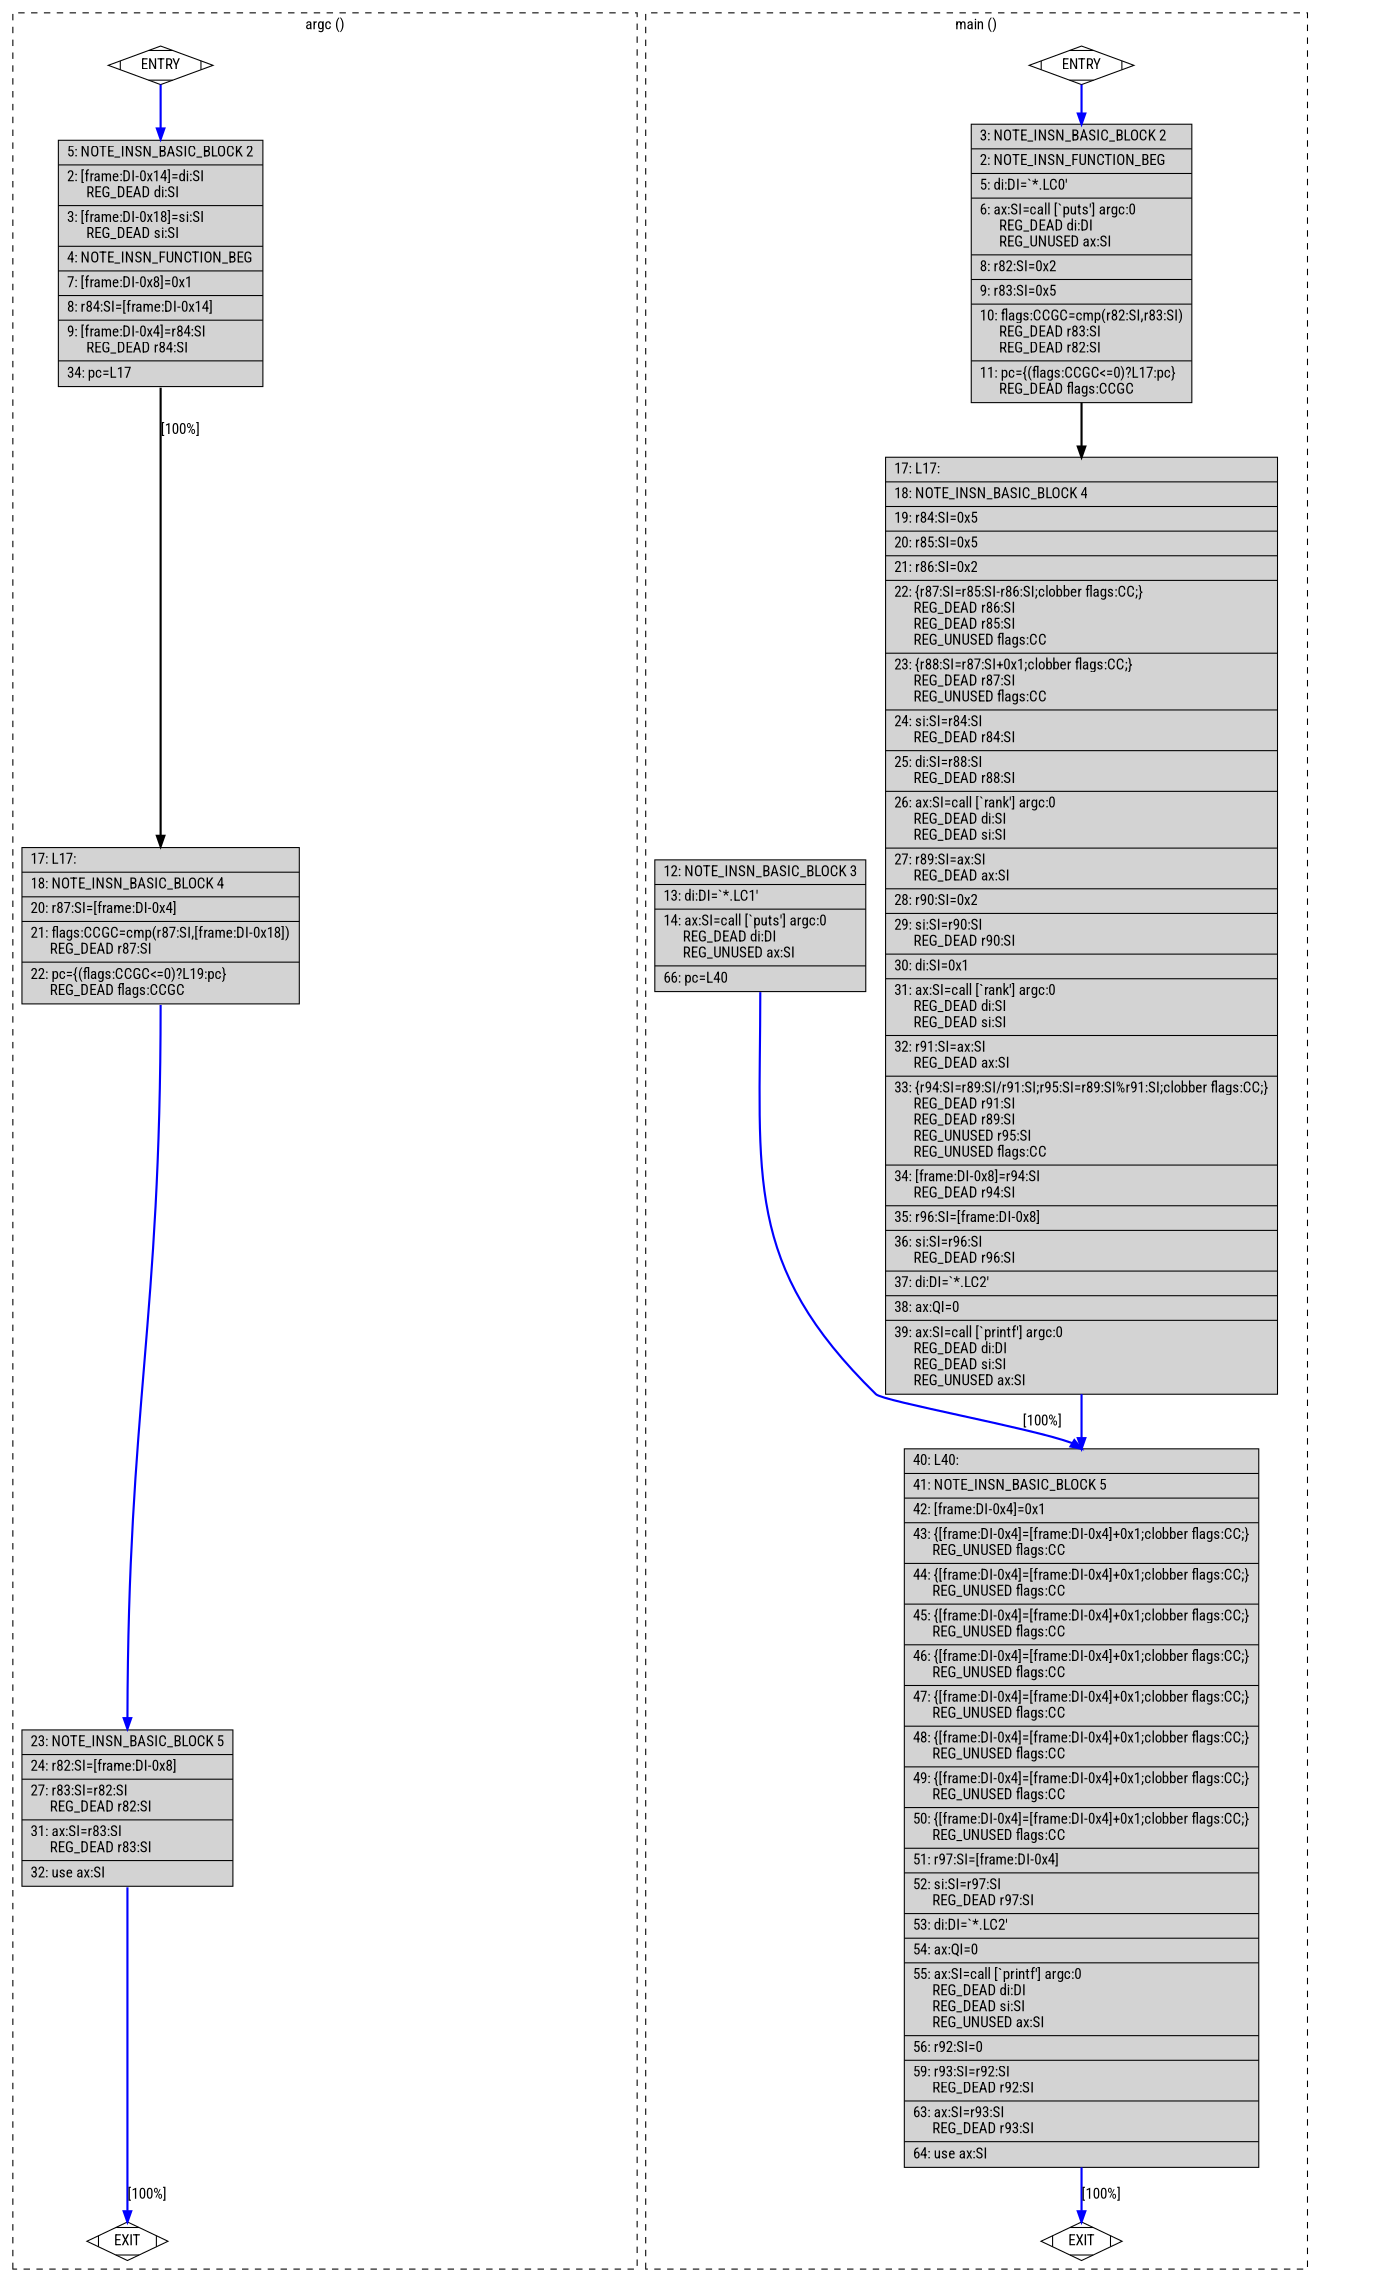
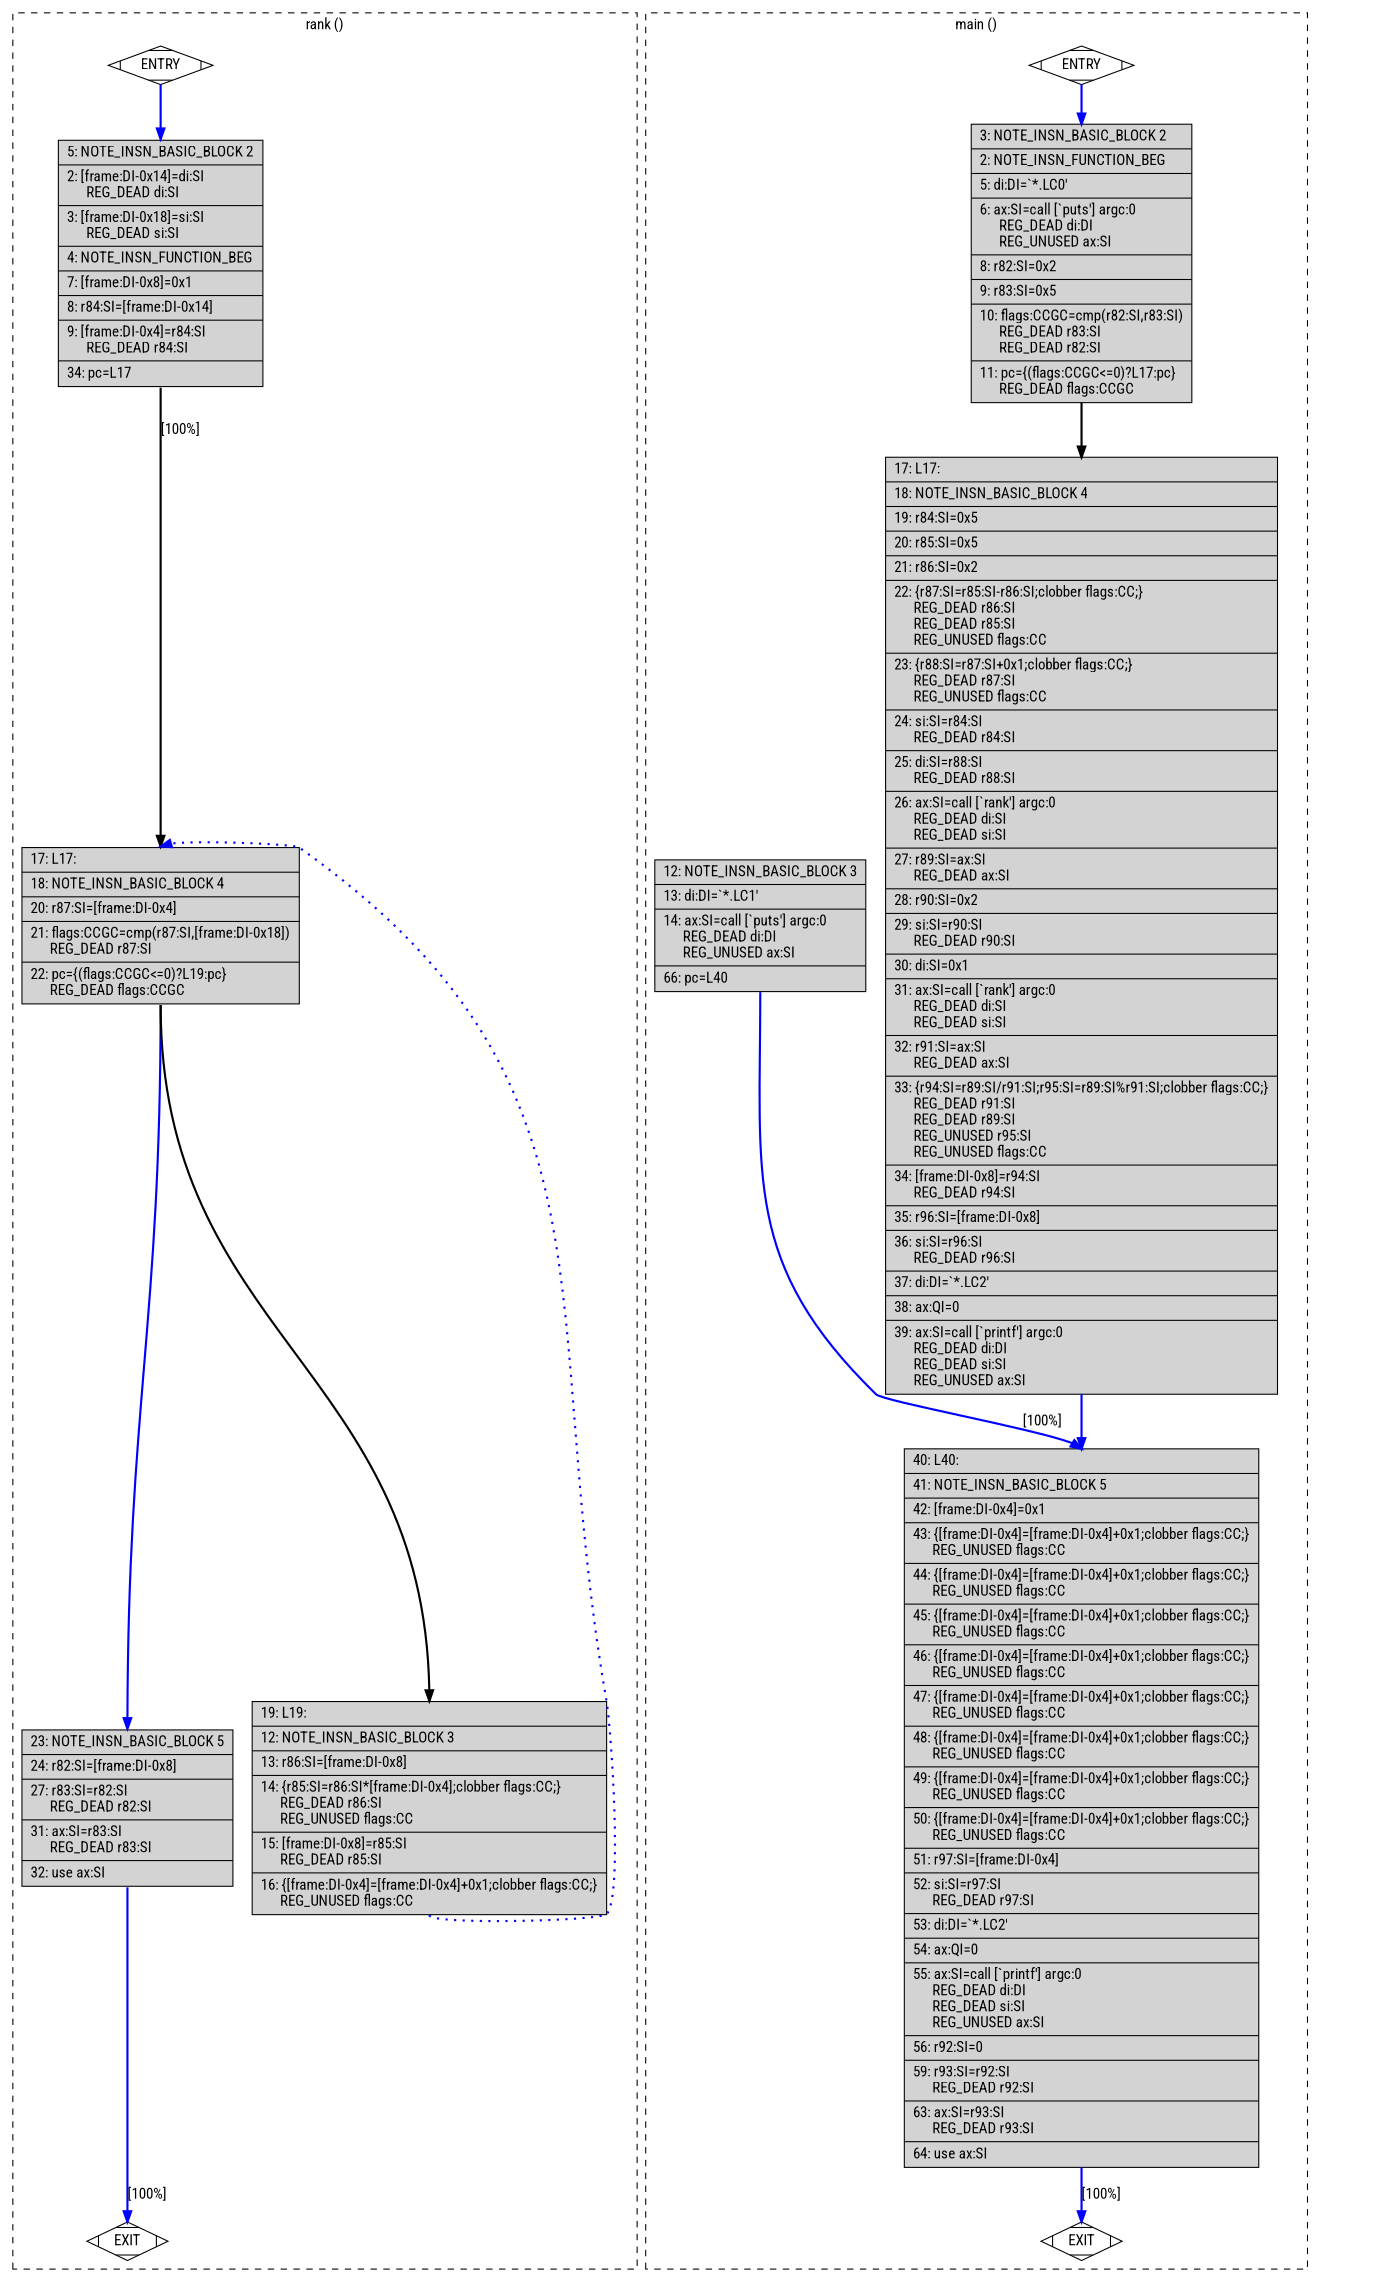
  digraph {
    fontname="Roboto Condensed"
    node [fillcolor=lightgrey fontname="Roboto Condensed" shape=record style=filled]
    edge [color=blue constraint=true fontname="Roboto Condensed" headport=n style="solid,bold" tailport=s weight=100]
    n1 [fillcolor=white label=ENTRY shape=Mdiamond]
    n2 [label="{\ \ \ \ 5:\ NOTE_INSN_BASIC_BLOCK\ 2\l|\ \ \ \ 2:\ [frame:DI-0x14]=di:SI\l\ \ \ \ \ \ REG_DEAD\ di:SI\l|\ \ \ \ 3:\ [frame:DI-0x18]=si:SI\l\ \ \ \ \ \ REG_DEAD\ si:SI\l|\ \ \ \ 4:\ NOTE_INSN_FUNCTION_BEG\l|\ \ \ \ 7:\ [frame:DI-0x8]=0x1\l|\ \ \ \ 8:\ r84:SI=[frame:DI-0x14]\l|\ \ \ \ 9:\ [frame:DI-0x4]=r84:SI\l\ \ \ \ \ \ REG_DEAD\ r84:SI\l|\ \ \ 34:\ pc=L17\l}"]
    n3 [fillcolor=white label=EXIT shape=Mdiamond]
    n4 [label="{\ \ \ 17:\ L17:\l|\ \ \ 18:\ NOTE_INSN_BASIC_BLOCK\ 4\l|\ \ \ 20:\ r87:SI=[frame:DI-0x4]\l|\ \ \ 21:\ flags:CCGC=cmp(r87:SI,[frame:DI-0x18])\l\ \ \ \ \ \ REG_DEAD\ r87:SI\l|\ \ \ 22:\ pc=\{(flags:CCGC\<=0)?L19:pc\}\l\ \ \ \ \ \ REG_DEAD\ flags:CCGC\l}"]
    n5 [label="{\ \ \ 23:\ NOTE_INSN_BASIC_BLOCK\ 5\l|\ \ \ 24:\ r82:SI=[frame:DI-0x8]\l|\ \ \ 27:\ r83:SI=r82:SI\l\ \ \ \ \ \ REG_DEAD\ r82:SI\l|\ \ \ 31:\ ax:SI=r83:SI\l\ \ \ \ \ \ REG_DEAD\ r83:SI\l|\ \ \ 32:\ use\ ax:SI\l}"]
+   n6 [label="{\ \ \ 19:\ L19:\l|\ \ \ 12:\ NOTE_INSN_BASIC_BLOCK\ 3\l|\ \ \ 13:\ r86:SI=[frame:DI-0x8]\l|\ \ \ 14:\ \{r85:SI=r86:SI*[frame:DI-0x4];clobber\ flags:CC;\}\l\ \ \ \ \ \ REG_DEAD\ r86:SI\l\ \ \ \ \ \ REG_UNUSED\ flags:CC\l|\ \ \ 15:\ [frame:DI-0x8]=r85:SI\l\ \ \ \ \ \ REG_DEAD\ r85:SI\l|\ \ \ 16:\ \{[frame:DI-0x4]=[frame:DI-0x4]+0x1;clobber\ flags:CC;\}\l\ \ \ \ \ \ REG_UNUSED\ flags:CC\l}"]
    n7 [fillcolor=white label=ENTRY shape=Mdiamond]
    n8 [label="{\ \ \ \ 3:\ NOTE_INSN_BASIC_BLOCK\ 2\l|\ \ \ \ 2:\ NOTE_INSN_FUNCTION_BEG\l|\ \ \ \ 5:\ di:DI=`*.LC0'\l|\ \ \ \ 6:\ ax:SI=call\ [`puts']\ argc:0\l\ \ \ \ \ \ REG_DEAD\ di:DI\l\ \ \ \ \ \ REG_UNUSED\ ax:SI\l|\ \ \ \ 8:\ r82:SI=0x2\l|\ \ \ \ 9:\ r83:SI=0x5\l|\ \ \ 10:\ flags:CCGC=cmp(r82:SI,r83:SI)\l\ \ \ \ \ \ REG_DEAD\ r83:SI\l\ \ \ \ \ \ REG_DEAD\ r82:SI\l|\ \ \ 11:\ pc=\{(flags:CCGC\<=0)?L17:pc\}\l\ \ \ \ \ \ REG_DEAD\ flags:CCGC\l}"]
    n9 [fillcolor=white label=EXIT shape=Mdiamond]
    n10 [label="{\ \ \ 17:\ L17:\l|\ \ \ 18:\ NOTE_INSN_BASIC_BLOCK\ 4\l|\ \ \ 19:\ r84:SI=0x5\l|\ \ \ 20:\ r85:SI=0x5\l|\ \ \ 21:\ r86:SI=0x2\l|\ \ \ 22:\ \{r87:SI=r85:SI-r86:SI;clobber\ flags:CC;\}\l\ \ \ \ \ \ REG_DEAD\ r86:SI\l\ \ \ \ \ \ REG_DEAD\ r85:SI\l\ \ \ \ \ \ REG_UNUSED\ flags:CC\l|\ \ \ 23:\ \{r88:SI=r87:SI+0x1;clobber\ flags:CC;\}\l\ \ \ \ \ \ REG_DEAD\ r87:SI\l\ \ \ \ \ \ REG_UNUSED\ flags:CC\l|\ \ \ 24:\ si:SI=r84:SI\l\ \ \ \ \ \ REG_DEAD\ r84:SI\l|\ \ \ 25:\ di:SI=r88:SI\l\ \ \ \ \ \ REG_DEAD\ r88:SI\l|\ \ \ 26:\ ax:SI=call\ [`rank']\ argc:0\l\ \ \ \ \ \ REG_DEAD\ di:SI\l\ \ \ \ \ \ REG_DEAD\ si:SI\l|\ \ \ 27:\ r89:SI=ax:SI\l\ \ \ \ \ \ REG_DEAD\ ax:SI\l|\ \ \ 28:\ r90:SI=0x2\l|\ \ \ 29:\ si:SI=r90:SI\l\ \ \ \ \ \ REG_DEAD\ r90:SI\l|\ \ \ 30:\ di:SI=0x1\l|\ \ \ 31:\ ax:SI=call\ [`rank']\ argc:0\l\ \ \ \ \ \ REG_DEAD\ di:SI\l\ \ \ \ \ \ REG_DEAD\ si:SI\l|\ \ \ 32:\ r91:SI=ax:SI\l\ \ \ \ \ \ REG_DEAD\ ax:SI\l|\ \ \ 33:\ \{r94:SI=r89:SI/r91:SI;r95:SI=r89:SI%r91:SI;clobber\ flags:CC;\}\l\ \ \ \ \ \ REG_DEAD\ r91:SI\l\ \ \ \ \ \ REG_DEAD\ r89:SI\l\ \ \ \ \ \ REG_UNUSED\ r95:SI\l\ \ \ \ \ \ REG_UNUSED\ flags:CC\l|\ \ \ 34:\ [frame:DI-0x8]=r94:SI\l\ \ \ \ \ \ REG_DEAD\ r94:SI\l|\ \ \ 35:\ r96:SI=[frame:DI-0x8]\l|\ \ \ 36:\ si:SI=r96:SI\l\ \ \ \ \ \ REG_DEAD\ r96:SI\l|\ \ \ 37:\ di:DI=`*.LC2'\l|\ \ \ 38:\ ax:QI=0\l|\ \ \ 39:\ ax:SI=call\ [`printf']\ argc:0\l\ \ \ \ \ \ REG_DEAD\ di:DI\l\ \ \ \ \ \ REG_DEAD\ si:SI\l\ \ \ \ \ \ REG_UNUSED\ ax:SI\l}"]
    n11 [label="{\ \ \ 12:\ NOTE_INSN_BASIC_BLOCK\ 3\l|\ \ \ 13:\ di:DI=`*.LC1'\l|\ \ \ 14:\ ax:SI=call\ [`puts']\ argc:0\l\ \ \ \ \ \ REG_DEAD\ di:DI\l\ \ \ \ \ \ REG_UNUSED\ ax:SI\l|\ \ \ 66:\ pc=L40\l}"]
    n12 [label="{\ \ \ 40:\ L40:\l|\ \ \ 41:\ NOTE_INSN_BASIC_BLOCK\ 5\l|\ \ \ 42:\ [frame:DI-0x4]=0x1\l|\ \ \ 43:\ \{[frame:DI-0x4]=[frame:DI-0x4]+0x1;clobber\ flags:CC;\}\l\ \ \ \ \ \ REG_UNUSED\ flags:CC\l|\ \ \ 44:\ \{[frame:DI-0x4]=[frame:DI-0x4]+0x1;clobber\ flags:CC;\}\l\ \ \ \ \ \ REG_UNUSED\ flags:CC\l|\ \ \ 45:\ \{[frame:DI-0x4]=[frame:DI-0x4]+0x1;clobber\ flags:CC;\}\l\ \ \ \ \ \ REG_UNUSED\ flags:CC\l|\ \ \ 46:\ \{[frame:DI-0x4]=[frame:DI-0x4]+0x1;clobber\ flags:CC;\}\l\ \ \ \ \ \ REG_UNUSED\ flags:CC\l|\ \ \ 47:\ \{[frame:DI-0x4]=[frame:DI-0x4]+0x1;clobber\ flags:CC;\}\l\ \ \ \ \ \ REG_UNUSED\ flags:CC\l|\ \ \ 48:\ \{[frame:DI-0x4]=[frame:DI-0x4]+0x1;clobber\ flags:CC;\}\l\ \ \ \ \ \ REG_UNUSED\ flags:CC\l|\ \ \ 49:\ \{[frame:DI-0x4]=[frame:DI-0x4]+0x1;clobber\ flags:CC;\}\l\ \ \ \ \ \ REG_UNUSED\ flags:CC\l|\ \ \ 50:\ \{[frame:DI-0x4]=[frame:DI-0x4]+0x1;clobber\ flags:CC;\}\l\ \ \ \ \ \ REG_UNUSED\ flags:CC\l|\ \ \ 51:\ r97:SI=[frame:DI-0x4]\l|\ \ \ 52:\ si:SI=r97:SI\l\ \ \ \ \ \ REG_DEAD\ r97:SI\l|\ \ \ 53:\ di:DI=`*.LC2'\l|\ \ \ 54:\ ax:QI=0\l|\ \ \ 55:\ ax:SI=call\ [`printf']\ argc:0\l\ \ \ \ \ \ REG_DEAD\ di:DI\l\ \ \ \ \ \ REG_DEAD\ si:SI\l\ \ \ \ \ \ REG_UNUSED\ ax:SI\l|\ \ \ 56:\ r92:SI=0\l|\ \ \ 59:\ r93:SI=r92:SI\l\ \ \ \ \ \ REG_DEAD\ r92:SI\l|\ \ \ 63:\ ax:SI=r93:SI\l\ \ \ \ \ \ REG_DEAD\ r93:SI\l|\ \ \ 64:\ use\ ax:SI\l}"]
    subgraph cluster_1 {
      color=black
-     label="argc ()"
+     label="rank ()"
      style=dashed
      n1
      n2
      n3
      n4
      n5
+     n6
    }
    subgraph cluster_2 {
      color=black
      label="main ()"
      style=dashed
      n7
      n8
      n9
      n10
      n11
      n12
    }
    n1 -> n2
    n1 -> n3 [style=invis color="" weight=""]
    n2 -> n4 [color=black label="[100%]" weight=10]
    n4 -> n5
+   n4 -> n6 [color=black weight=10]
    n5 -> n3 [label="[100%]"]
+   n6 -> n4 [constraint=false style="dotted,bold" weight=10]
    n7 -> n8
    n7 -> n9 [style=invis color="" weight=""]
    n8 -> n10 [color=black weight=10]
    n10 -> n12
    n11 -> n12 [label="[100%]" weight=10]
    n12 -> n9 [label="[100%]"]
  }
